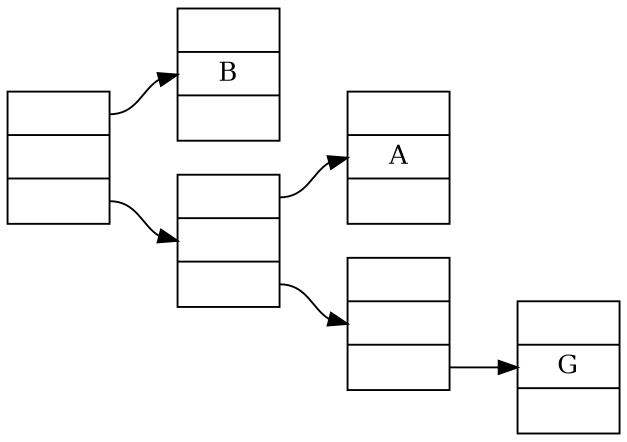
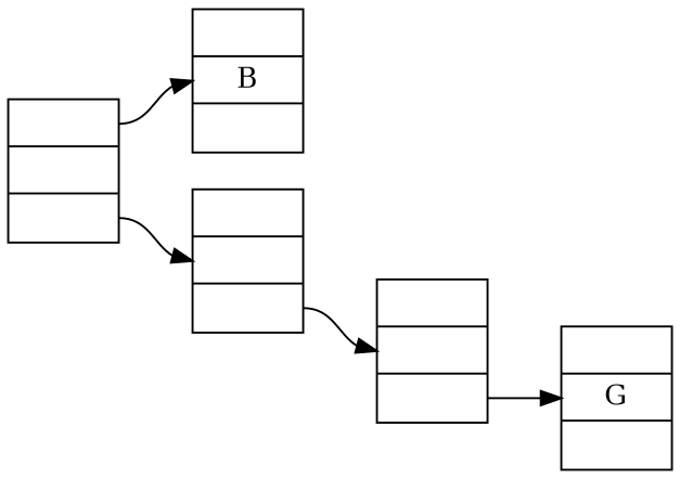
  digraph {
    rankdir=LR
    node [shape=record]
    edge [headport=m tailport=r]
    n1 [height=0.1 label="<l> | <m>  | <r>"]
    n2 [height=0.1 label="<l> | <m> B | <r>"]
    n3 [height=0.1 label="<l> | <m>  | <r>"]
-   n4 [height=0.1 label="<l> | <m> A | <r>"]
    n5 [height=0.1 label="<l> | <m>  | <r>"]
    n6 [height=0.1 label="<l> | <m> G | <r>"]
    n1 -> n2 [tailport=l]
    n1 -> n3
-   n3 -> n4 [tailport=l]
    n3 -> n5
    n5 -> n6
  }
